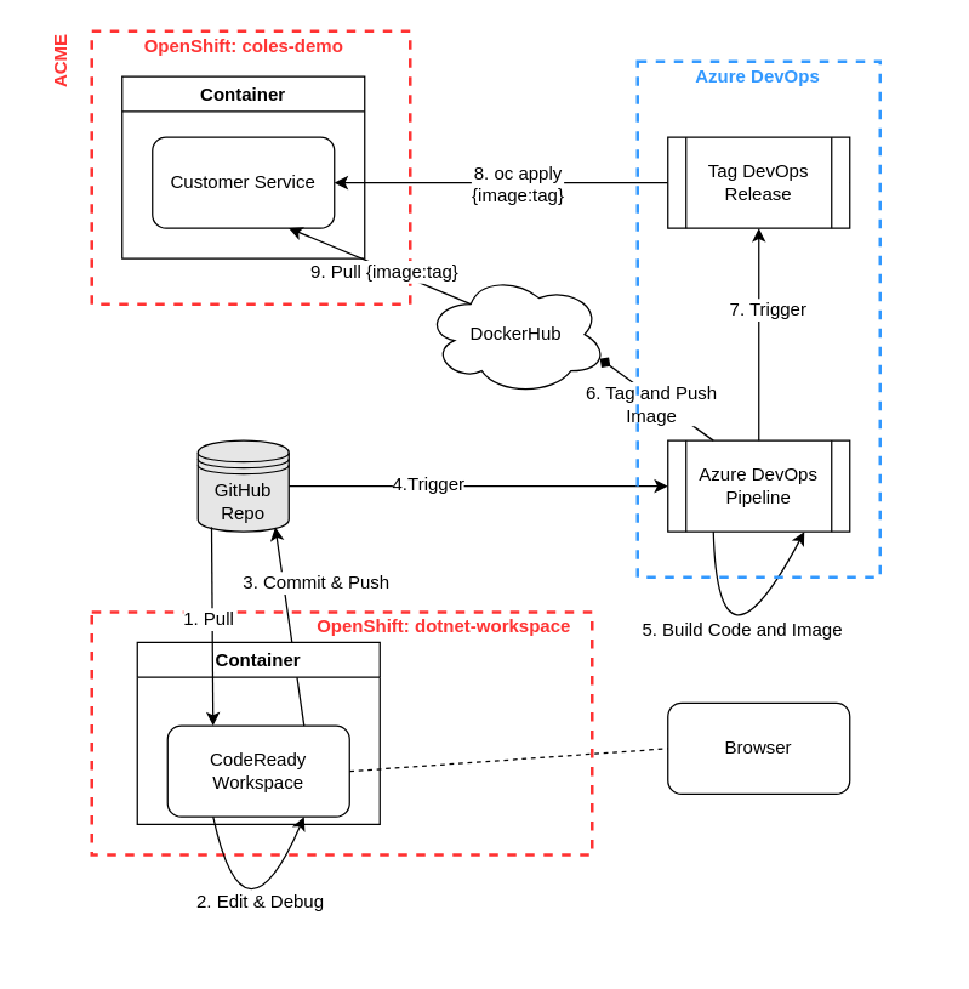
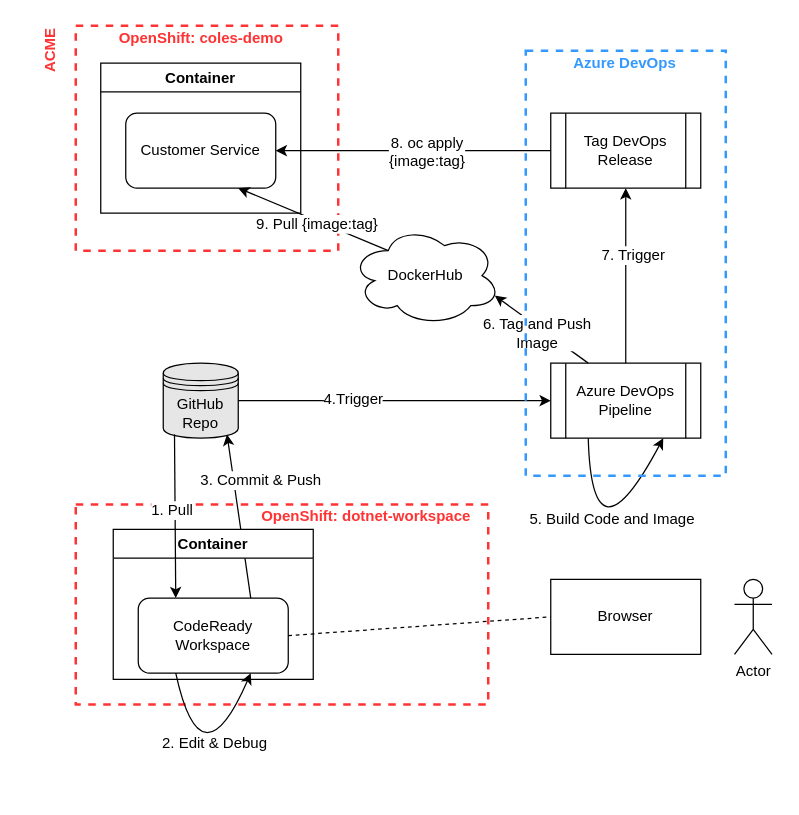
  <mxCell id="0" />
  <mxCell id="1" parent="0" />
  <mxCell id="2" value="" style="verticalLabelPosition=bottom;verticalAlign=top;html=1;shape=mxgraph.basic.rect;fillColor=none;fillColor2=none;strokeColor=#FF3333;strokeWidth=2;size=20;indent=5;dashed=1;" vertex="1" parent="1"><mxGeometry x="60" y="403" width="330" height="160" as="geometry" /></mxCell>
  <mxCell id="3" value="" style="verticalLabelPosition=bottom;verticalAlign=top;html=1;shape=mxgraph.basic.rect;fillColor=none;fillColor2=none;strokeColor=#FF3333;strokeWidth=2;size=20;indent=5;dashed=1;" parent="1" vertex="1"><mxGeometry x="60" y="20" width="210" height="180" as="geometry" /></mxCell>
  <mxCell id="4" value="Customer Service" style="rounded=1;whiteSpace=wrap;html=1;fillColor=none;" parent="1" vertex="1"><mxGeometry x="100" y="90" width="120" height="60" as="geometry" /></mxCell>
  <mxCell id="5" value="Container" style="swimlane;" parent="1" vertex="1"><mxGeometry x="80" y="50" width="160" height="120" as="geometry" /></mxCell>
  <mxCell id="6" value="" style="endArrow=classic;html=1;exitX=0;exitY=0.5;exitDx=0;exitDy=0;" parent="1" source="23" edge="1"><mxGeometry width="50" height="50" relative="1" as="geometry"><mxPoint x="80" y="240" as="sourcePoint" /><mxPoint x="220" y="120" as="targetPoint" /><Array as="points"><mxPoint x="220" y="120" /></Array></mxGeometry></mxCell>
  <mxCell id="7" value="8. oc apply&lt;br&gt;{image:tag}" style="text;html=1;resizable=0;points=[];align=center;verticalAlign=middle;labelBackgroundColor=#ffffff;" vertex="1" connectable="0" parent="6"><mxGeometry x="1" y="131" relative="1" as="geometry"><mxPoint x="120" as="offset" /></mxGeometry></mxCell>
  <mxCell id="8" value="" style="endArrow=classic;html=1;exitX=1;exitY=0.5;exitDx=0;exitDy=0;entryX=0;entryY=0.5;entryDx=0;entryDy=0;" parent="1" source="23" edge="1"><mxGeometry width="50" height="50" relative="1" as="geometry"><mxPoint x="424" y="120" as="sourcePoint" /><mxPoint x="520" y="120" as="targetPoint" /></mxGeometry></mxCell>
  <mxCell id="9" value="GitHub Repo" style="shape=datastore;whiteSpace=wrap;html=1;shadow=0;strokeColor=#000000;fillColor=#E6E6E6;" parent="1" vertex="1"><mxGeometry x="130" y="290" width="60" height="60" as="geometry" /></mxCell>
  <mxCell id="10" value="" style="endArrow=classic;html=1;exitX=0.25;exitY=0.25;exitDx=0;exitDy=0;entryX=0.75;entryY=1;entryDx=0;entryDy=0;exitPerimeter=0;" parent="1" source="12" target="4" edge="1"><mxGeometry width="50" height="50" relative="1" as="geometry"><mxPoint x="230" y="130" as="sourcePoint" /><mxPoint x="340" y="130" as="targetPoint" /></mxGeometry></mxCell>
  <mxCell id="11" value="&lt;font color=&quot;#000000&quot;&gt;9. Pull {image:tag}&lt;/font&gt;" style="text;html=1;resizable=0;points=[];align=center;verticalAlign=middle;labelBackgroundColor=#ffffff;fontColor=#3399FF;" vertex="1" connectable="0" parent="10"><mxGeometry x="-0.046" y="2" relative="1" as="geometry"><mxPoint as="offset" /></mxGeometry></mxCell>
  <mxCell id="12" value="DockerHub" style="ellipse;shape=cloud;whiteSpace=wrap;html=1;shadow=0;strokeColor=#000000;fillColor=none;" parent="1" vertex="1"><mxGeometry x="280" y="180" width="120" height="80" as="geometry" /></mxCell>
  <mxCell id="13" value="ACME" style="text;html=1;strokeColor=none;fillColor=none;align=center;verticalAlign=middle;whiteSpace=wrap;rounded=0;rotation=-90;fontColor=#FF3333;fontStyle=1" parent="1" vertex="1"><mxGeometry x="20" y="30" width="40" height="20" as="geometry" /></mxCell>
  <mxCell id="14" value="OpenShift: coles-demo" style="text;html=1;strokeColor=none;fillColor=none;align=center;verticalAlign=middle;whiteSpace=wrap;rounded=0;fontFamily=Helvetica;fontColor=#FF3333;fontStyle=1" parent="1" vertex="1"><mxGeometry x="70.5" y="20" width="179" height="20" as="geometry" /></mxCell>
  <mxCell id="15" value="CodeReady Workspace" style="rounded=1;whiteSpace=wrap;html=1;fillColor=none;" vertex="1" parent="1"><mxGeometry x="110" y="478" width="120" height="60" as="geometry" /></mxCell>
  <mxCell id="16" value="" style="endArrow=classic;html=1;entryX=0.85;entryY=0.95;entryDx=0;entryDy=0;entryPerimeter=0;exitX=0.75;exitY=0;exitDx=0;exitDy=0;" edge="1" parent="1" source="15" target="9"><mxGeometry width="50" height="50" relative="1" as="geometry"><mxPoint x="181" y="350" as="sourcePoint" /><mxPoint x="140" y="370" as="targetPoint" /></mxGeometry></mxCell>
  <mxCell id="17" value="3. Commit &amp;amp; Push" style="text;html=1;resizable=0;points=[];align=center;verticalAlign=middle;labelBackgroundColor=#ffffff;" vertex="1" connectable="0" parent="16"><mxGeometry x="0.244" y="-1" relative="1" as="geometry"><mxPoint x="18.5" y="-13" as="offset" /></mxGeometry></mxCell>
  <mxCell id="18" value="Container" style="swimlane;" vertex="1" parent="1"><mxGeometry x="90" y="423" width="160" height="120" as="geometry"><mxRectangle x="70" y="430" width="80" height="23" as="alternateBounds" /></mxGeometry></mxCell>
  <mxCell id="19" value="" style="endArrow=classic;html=1;exitX=0.15;exitY=0.95;exitDx=0;exitDy=0;entryX=0.25;entryY=0;entryDx=0;entryDy=0;exitPerimeter=0;" edge="1" parent="1" source="9" target="15"><mxGeometry width="50" height="50" relative="1" as="geometry"><mxPoint x="129.5" y="270" as="sourcePoint" /><mxPoint x="127" y="360" as="targetPoint" /></mxGeometry></mxCell>
  <mxCell id="20" value="1. Pull" style="text;html=1;resizable=0;points=[];align=center;verticalAlign=middle;labelBackgroundColor=#ffffff;" vertex="1" connectable="0" parent="19"><mxGeometry x="0.244" y="-1" relative="1" as="geometry"><mxPoint x="-2.5" y="-20.5" as="offset" /></mxGeometry></mxCell>
  <mxCell id="21" value="Azure DevOps Pipeline" style="shape=process;whiteSpace=wrap;html=1;backgroundOutline=1;" vertex="1" parent="1"><mxGeometry x="440" y="290" width="120" height="60" as="geometry" /></mxCell>
  <mxCell id="22" value="OpenShift: dotnet-workspace" style="text;html=1;strokeColor=none;fillColor=none;align=center;verticalAlign=middle;whiteSpace=wrap;rounded=0;fontFamily=Helvetica;fontColor=#FF3333;fontStyle=1" vertex="1" parent="1"><mxGeometry x="190" y="403" width="205" height="20" as="geometry" /></mxCell>
  <mxCell id="23" value="Tag DevOps Release" style="shape=process;whiteSpace=wrap;html=1;backgroundOutline=1;" vertex="1" parent="1"><mxGeometry x="440" y="90" width="120" height="60" as="geometry" /></mxCell>
- <mxCell id="24" value="" style="endArrow=diamond;html=1;exitX=0.25;exitY=0;exitDx=0;exitDy=0;entryX=0.96;entryY=0.7;entryDx=0;entryDy=0;entryPerimeter=0;" edge="1" parent="1" source="21" target="12"><mxGeometry width="50" height="50" relative="1" as="geometry"><mxPoint x="460" y="255" as="sourcePoint" /><mxPoint x="510" y="205" as="targetPoint" /></mxGeometry></mxCell>
+ <mxCell id="24" value="" style="endArrow=classic;html=1;exitX=0.25;exitY=0;exitDx=0;exitDy=0;entryX=0.96;entryY=0.7;entryDx=0;entryDy=0;entryPerimeter=0;" edge="1" parent="1" source="21" target="12"><mxGeometry width="50" height="50" relative="1" as="geometry"><mxPoint x="460" y="255" as="sourcePoint" /><mxPoint x="510" y="205" as="targetPoint" /></mxGeometry></mxCell>
  <mxCell id="25" value="6. Tag and Push&lt;br&gt;Image" style="text;html=1;resizable=0;points=[];align=center;verticalAlign=middle;labelBackgroundColor=#ffffff;" vertex="1" connectable="0" parent="24"><mxGeometry x="0.394" y="1" relative="1" as="geometry"><mxPoint x="11" y="12" as="offset" /></mxGeometry></mxCell>
  <mxCell id="26" value="" style="endArrow=classic;html=1;entryX=0;entryY=0.5;entryDx=0;entryDy=0;" edge="1" parent="1" source="9" target="21"><mxGeometry width="50" height="50" relative="1" as="geometry"><mxPoint x="190" y="300" as="sourcePoint" /><mxPoint x="420" y="290" as="targetPoint" /></mxGeometry></mxCell>
  <mxCell id="27" value="4.Trigger" style="text;html=1;resizable=0;points=[];align=center;verticalAlign=middle;labelBackgroundColor=#ffffff;" vertex="1" connectable="0" parent="26"><mxGeometry x="-0.272" y="2" relative="1" as="geometry"><mxPoint as="offset" /></mxGeometry></mxCell>
  <mxCell id="28" value="" style="endArrow=classic;html=1;entryX=0.5;entryY=1;entryDx=0;entryDy=0;exitX=0.5;exitY=0;exitDx=0;exitDy=0;" edge="1" parent="1" source="21" target="23"><mxGeometry width="50" height="50" relative="1" as="geometry"><mxPoint x="505" y="250" as="sourcePoint" /><mxPoint x="555" y="200" as="targetPoint" /></mxGeometry></mxCell>
  <mxCell id="29" value="7. Trigger" style="text;html=1;resizable=0;points=[];align=center;verticalAlign=middle;labelBackgroundColor=#ffffff;" vertex="1" connectable="0" parent="28"><mxGeometry x="0.236" y="-5" relative="1" as="geometry"><mxPoint as="offset" /></mxGeometry></mxCell>
  <mxCell id="30" value="" style="endArrow=classic;html=1;entryX=0.75;entryY=1;entryDx=0;entryDy=0;curved=1;exitX=0.25;exitY=1;exitDx=0;exitDy=0;" edge="1" parent="1" source="15" target="15"><mxGeometry width="50" height="50" relative="1" as="geometry"><mxPoint x="190" y="410" as="sourcePoint" /><mxPoint x="191" y="287" as="targetPoint" /><Array as="points"><mxPoint x="160" y="630" /></Array></mxGeometry></mxCell>
  <mxCell id="31" value="2. Edit &amp;amp; Debug" style="text;html=1;resizable=0;points=[];align=center;verticalAlign=middle;labelBackgroundColor=#ffffff;" vertex="1" connectable="0" parent="30"><mxGeometry x="0.244" y="-1" relative="1" as="geometry"><mxPoint x="-1.5" y="-12" as="offset" /></mxGeometry></mxCell>
- <mxCell id="32" value="Browser" style="rounded=1;whiteSpace=wrap;html=1;" vertex="1" parent="1"><mxGeometry x="440" y="463" width="120" height="60" as="geometry" /></mxCell>
+ <mxCell id="32" value="Browser" style="whiteSpace=wrap;html=1;rounded=0;" vertex="1" parent="1"><mxGeometry x="440" y="463" width="120" height="60" as="geometry" /></mxCell>
+ <mxCell id="33" value="Actor" style="shape=umlActor;verticalLabelPosition=bottom;labelBackgroundColor=#ffffff;verticalAlign=top;html=1;outlineConnect=0;" vertex="1" parent="1"><mxGeometry x="587" y="463" width="30" height="60" as="geometry" /></mxCell>
  <mxCell id="34" value="" style="endArrow=none;dashed=1;html=1;entryX=0;entryY=0.5;entryDx=0;entryDy=0;exitX=1;exitY=0.5;exitDx=0;exitDy=0;" edge="1" parent="1" source="15" target="32"><mxGeometry width="50" height="50" relative="1" as="geometry"><mxPoint x="410" y="593" as="sourcePoint" /><mxPoint x="460" y="543" as="targetPoint" /></mxGeometry></mxCell>
  <mxCell id="35" value="" style="endArrow=classic;html=1;curved=1;exitX=0.25;exitY=1;exitDx=0;exitDy=0;entryX=0.75;entryY=1;entryDx=0;entryDy=0;" edge="1" parent="1" source="21" target="21"><mxGeometry width="50" height="50" relative="1" as="geometry"><mxPoint x="440" y="360" as="sourcePoint" /><mxPoint x="530" y="380" as="targetPoint" /><Array as="points"><mxPoint x="473" y="457" /></Array></mxGeometry></mxCell>
  <mxCell id="36" value="5. Build Code and Image" style="text;html=1;resizable=0;points=[];align=center;verticalAlign=middle;labelBackgroundColor=#ffffff;" vertex="1" connectable="0" parent="35"><mxGeometry x="0.244" y="-1" relative="1" as="geometry"><mxPoint x="-1.5" y="-12" as="offset" /></mxGeometry></mxCell>
  <mxCell id="37" value="" style="verticalLabelPosition=bottom;verticalAlign=top;html=1;shape=mxgraph.basic.rect;fillColor=none;fillColor2=none;strokeColor=#3399FF;strokeWidth=2;size=20;indent=5;dashed=1;" vertex="1" parent="1"><mxGeometry x="420" y="40" width="160" height="340" as="geometry" /></mxCell>
  <mxCell id="38" value="Azure DevOps" style="text;html=1;strokeColor=none;fillColor=none;align=center;verticalAlign=middle;whiteSpace=wrap;rounded=0;fontFamily=Helvetica;fontColor=#3399FF;fontStyle=1" vertex="1" parent="1"><mxGeometry x="397" y="40" width="205" height="20" as="geometry" /></mxCell>
